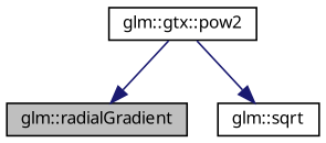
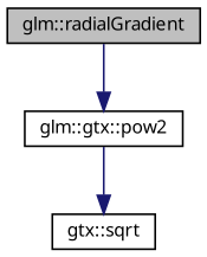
  digraph {
    fontname="Noto Sans"
    rankdir=TB
    node [color=black fillcolor=white fontname="Noto Sans" fontsize=10 shape=record style=filled]
    edge [color=midnightblue fontname="Noto Sans" fontsize=10 labelfontname=Helvetica labelfontsize=10 style=solid]
    n1 [fillcolor=grey75 fontcolor=black height=0.2 label="glm::radialGradient" width=0.4]
    n2 [height=0.2 label="glm::gtx::pow2" width=0.4]
-   n3 [height=0.2 label="glm::sqrt" width=0.4]
-   n2 -> n1
+   n3 [height=0.2 label="gtx::sqrt" width=0.4]
+   n1 -> n2
    n2 -> n3
  }
